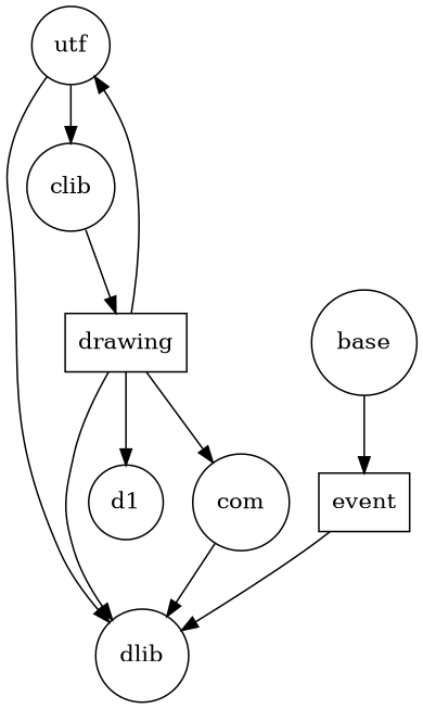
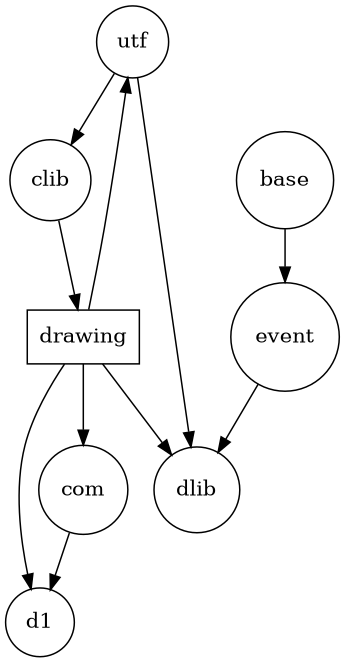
  digraph {
    node [shape=circle]
    utf
    dlib
    clib
    drawing [shape=box]
    n5 [label=d1]
    com
-   event [shape=box]
+   event
    base
    utf -> dlib
    utf -> clib
    clib -> drawing
    drawing -> utf
    drawing -> dlib
    drawing -> n5
    drawing -> com
-   com -> dlib
+   com -> n5
    event -> dlib
    base -> event
  }
